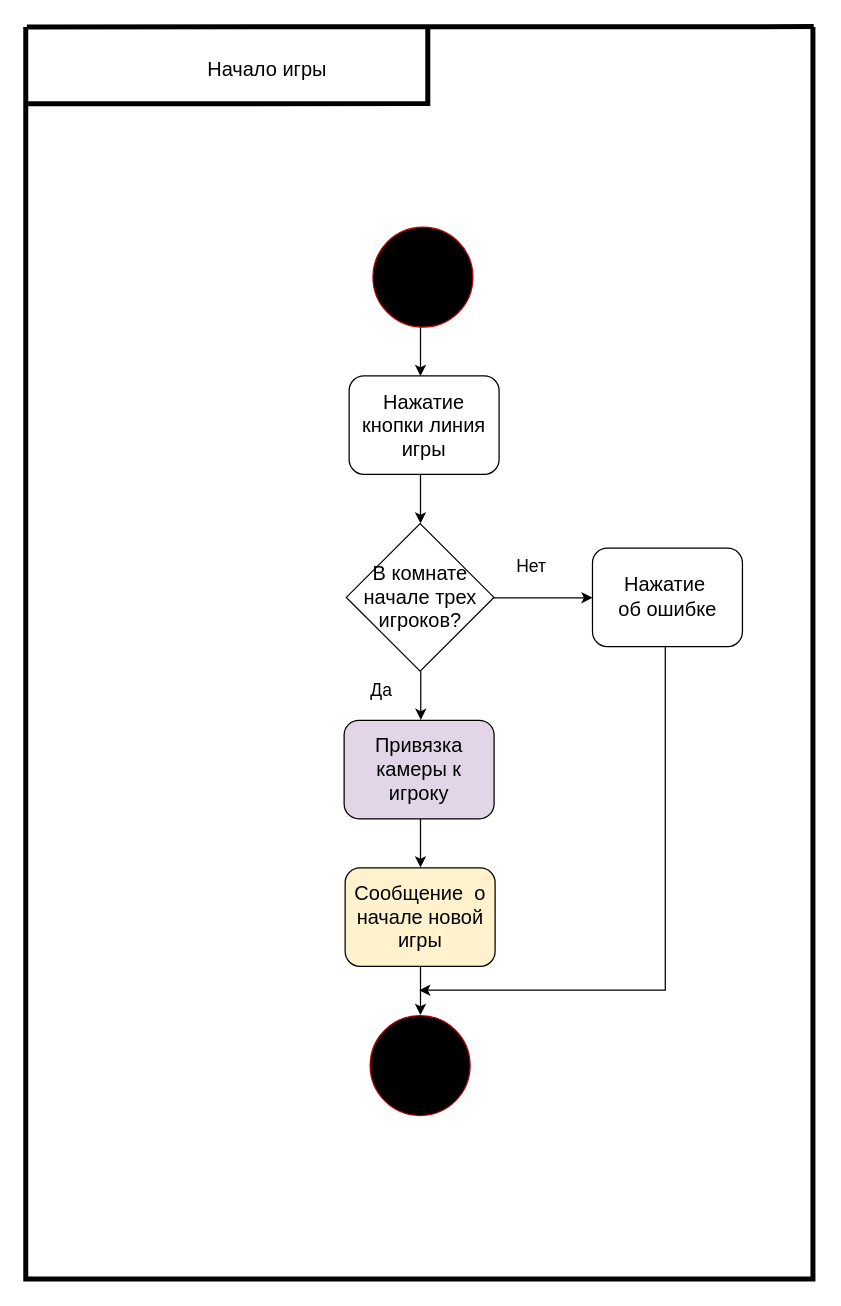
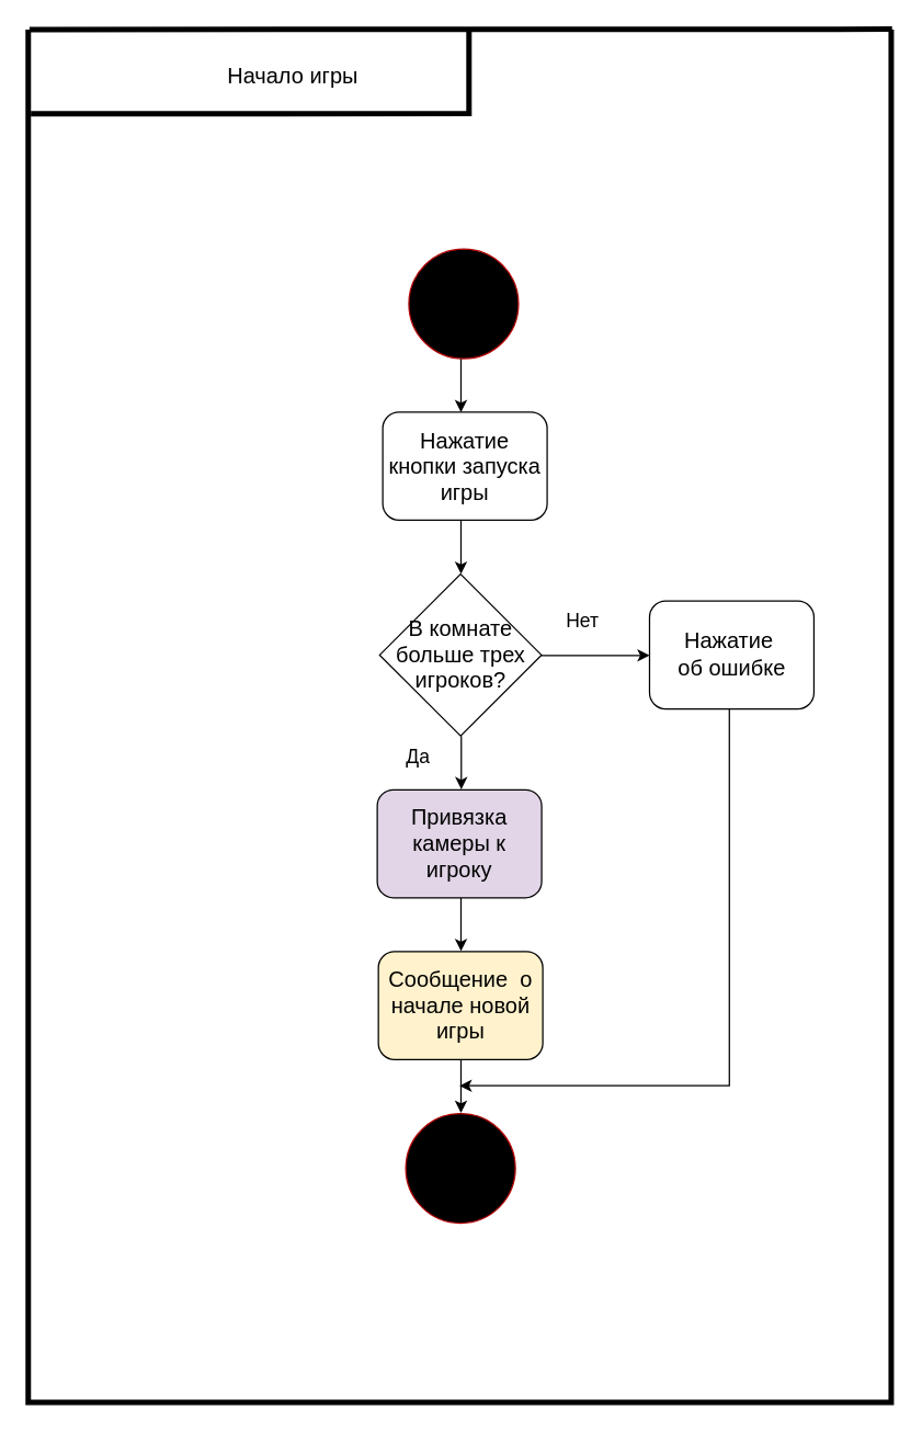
  <mxCell id="0" />
  <mxCell id="1" parent="0" />
  <mxCell id="2" value="Начало игры" style="text;html=1;strokeColor=none;fillColor=none;align=center;verticalAlign=middle;whiteSpace=wrap;rounded=0;fontSize=16;" vertex="1" parent="1"><mxGeometry x="105.17" y="40.43" width="216.54" height="29.58" as="geometry" /></mxCell>
  <mxCell id="3" value="" style="ellipse;whiteSpace=wrap;html=1;aspect=fixed;fontSize=16;fillColor=#000000;fontColor=#ffffff;strokeColor=#B20000;" vertex="1" parent="1"><mxGeometry x="297.95" y="181.22" width="80" height="80" as="geometry" /></mxCell>
- <mxCell id="4" value="Нажатие кнопки линия игры" style="rounded=1;whiteSpace=wrap;html=1;fontSize=16;" vertex="1" parent="1"><mxGeometry x="278.89" y="300.32" width="120" height="78.74" as="geometry" /></mxCell>
- <mxCell id="5" value="В комнате начале трех игроков?" style="rhombus;whiteSpace=wrap;html=1;fontSize=16;" vertex="1" parent="1"><mxGeometry x="276.655" y="418.43" width="118.11" height="118.11" as="geometry" /></mxCell>
+ <mxCell id="4" value="Нажатие кнопки запуска игры" style="rounded=1;whiteSpace=wrap;html=1;fontSize=16;" vertex="1" parent="1"><mxGeometry x="278.89" y="300.32" width="120" height="78.74" as="geometry" /></mxCell>
+ <mxCell id="5" value="В комнате больше трех игроков?" style="rhombus;whiteSpace=wrap;html=1;fontSize=16;" vertex="1" parent="1"><mxGeometry x="276.655" y="418.43" width="118.11" height="118.11" as="geometry" /></mxCell>
  <mxCell id="6" value="" style="ellipse;whiteSpace=wrap;html=1;aspect=fixed;fontSize=16;fillColor=#000000;fontColor=#ffffff;strokeColor=#B20000;" vertex="1" parent="1"><mxGeometry x="295.705" y="812.135" width="80" height="80" as="geometry" /></mxCell>
  <mxCell id="7" value="Нажатие&amp;nbsp;&lt;br&gt;об ошибке" style="rounded=1;whiteSpace=wrap;html=1;fontSize=16;" vertex="1" parent="1"><mxGeometry x="473.63" y="438.12" width="120" height="78.74" as="geometry" /></mxCell>
  <mxCell id="8" value="Сообщение &amp;nbsp;о начале новой игры" style="rounded=1;whiteSpace=wrap;html=1;fontSize=16;fillColor=#fff2cc;" vertex="1" parent="1"><mxGeometry x="275.71" y="694.01" width="120" height="78.74" as="geometry" /></mxCell>
  <mxCell id="9" value="" style="endArrow=classic;html=1;rounded=0;fontSize=14;" edge="1" parent="1"><mxGeometry width="50" height="50" relative="1" as="geometry"><mxPoint x="336" y="261.36" as="sourcePoint" /><mxPoint x="336" y="300.36" as="targetPoint" /></mxGeometry></mxCell>
  <mxCell id="10" value="" style="endArrow=classic;html=1;rounded=0;fontSize=14;" edge="1" parent="1"><mxGeometry width="50" height="50" relative="1" as="geometry"><mxPoint x="336" y="379.36" as="sourcePoint" /><mxPoint x="336" y="418.36" as="targetPoint" /></mxGeometry></mxCell>
  <mxCell id="11" value="" style="endArrow=classic;html=1;rounded=0;fontSize=14;" edge="1" parent="1"><mxGeometry width="50" height="50" relative="1" as="geometry"><mxPoint x="336.21" y="536.535" as="sourcePoint" /><mxPoint x="336.21" y="575.535" as="targetPoint" /></mxGeometry></mxCell>
  <mxCell id="12" value="" style="endArrow=classic;html=1;rounded=0;fontSize=14;" edge="1" parent="1"><mxGeometry width="50" height="50" relative="1" as="geometry"><mxPoint x="336" y="654.64" as="sourcePoint" /><mxPoint x="336" y="693.64" as="targetPoint" /></mxGeometry></mxCell>
  <mxCell id="13" value="" style="endArrow=classic;html=1;rounded=0;fontSize=14;" edge="1" parent="1"><mxGeometry width="50" height="50" relative="1" as="geometry"><mxPoint x="336" y="772.745" as="sourcePoint" /><mxPoint x="336" y="811.745" as="targetPoint" /></mxGeometry></mxCell>
  <mxCell id="14" value="" style="endArrow=classic;html=1;rounded=0;fontSize=14;" edge="1" parent="1"><mxGeometry width="50" height="50" relative="1" as="geometry"><mxPoint x="394.76" y="477.8" as="sourcePoint" /><mxPoint x="473.76" y="477.8" as="targetPoint" /></mxGeometry></mxCell>
  <mxCell id="15" value="" style="endArrow=classic;html=1;rounded=0;fontSize=14;" edge="1" parent="1"><mxGeometry width="50" height="50" relative="1" as="geometry"><mxPoint x="531.89" y="516.86" as="sourcePoint" /><mxPoint x="334.89" y="791.86" as="targetPoint" /><Array as="points"><mxPoint x="531.89" y="791.86" /></Array></mxGeometry></mxCell>
  <mxCell id="16" value="Нет" style="text;html=1;strokeColor=none;fillColor=none;align=center;verticalAlign=middle;whiteSpace=wrap;rounded=0;fontSize=14;" vertex="1" parent="1"><mxGeometry x="394.88" y="438.12" width="60" height="30" as="geometry" /></mxCell>
  <mxCell id="17" value="Да" style="text;html=1;strokeColor=none;fillColor=none;align=center;verticalAlign=middle;whiteSpace=wrap;rounded=0;fontSize=14;" vertex="1" parent="1"><mxGeometry x="274.885" y="536.545" width="60" height="30" as="geometry" /></mxCell>
  <mxCell id="18" value="Привязка камеры к игроку" style="rounded=1;whiteSpace=wrap;html=1;fontSize=16;fillColor=#e1d5e7;" vertex="1" parent="1"><mxGeometry x="274.885" y="575.905" width="120" height="78.74" as="geometry" /></mxCell>
  <mxCell id="19" value="Блок-схема" parent="0" />
  <mxCell id="20" style="vsdxID=139;fillColor=none;gradientColor=none;shape=stencil(UzV2Ls5ILEhVNTIoLinKz04tz0wpyVA1dlE1MsrMy0gtyiwBslSNXVWNndPyi1LTi/JL81Ig/IJEkEoQKze/DGRCBUSfAUiHkUElMs8NojAnMw+nQkMDPEphkmQpRlEKZCAcDvEzshy6J4FCkAAydgUA);strokeColor=#000000;strokeWidth=4;spacingTop=-1;spacingBottom=-1;spacingLeft=-1;spacingRight=-1;labelBackgroundColor=#FFFFFF;rounded=0;html=1;whiteSpace=wrap;" vertex="1" parent="19"><mxGeometry x="20.12" y="21" width="629.92" height="1001.94" as="geometry" /></mxCell>
  <mxCell id="21" style="vsdxID=444;edgeStyle=none;startArrow=none;endArrow=none;startSize=5;endSize=5;strokeWidth=4;strokeColor=#000000;spacingTop=-1;spacingBottom=-1;spacingLeft=-1;spacingRight=-1;verticalAlign=middle;html=1;labelBackgroundColor=#ffffff;rounded=0;" edge="1" parent="19"><mxGeometry relative="1" as="geometry"><Array as="points"><mxPoint x="341.84" y="82.33" /></Array><mxPoint x="341.84" y="21.32" as="sourcePoint" /><mxPoint x="22.04" y="82.43" as="targetPoint" /></mxGeometry></mxCell>
  <mxCell id="22" value="" style="endArrow=none;html=1;strokeWidth=4;" edge="1" parent="19"><mxGeometry width="50" height="50" relative="1" as="geometry"><mxPoint x="21" y="21" as="sourcePoint" /><mxPoint x="650.68" y="20.74" as="targetPoint" /></mxGeometry></mxCell>
  <mxCell id="23" value="Соединительная линия" parent="0" />
